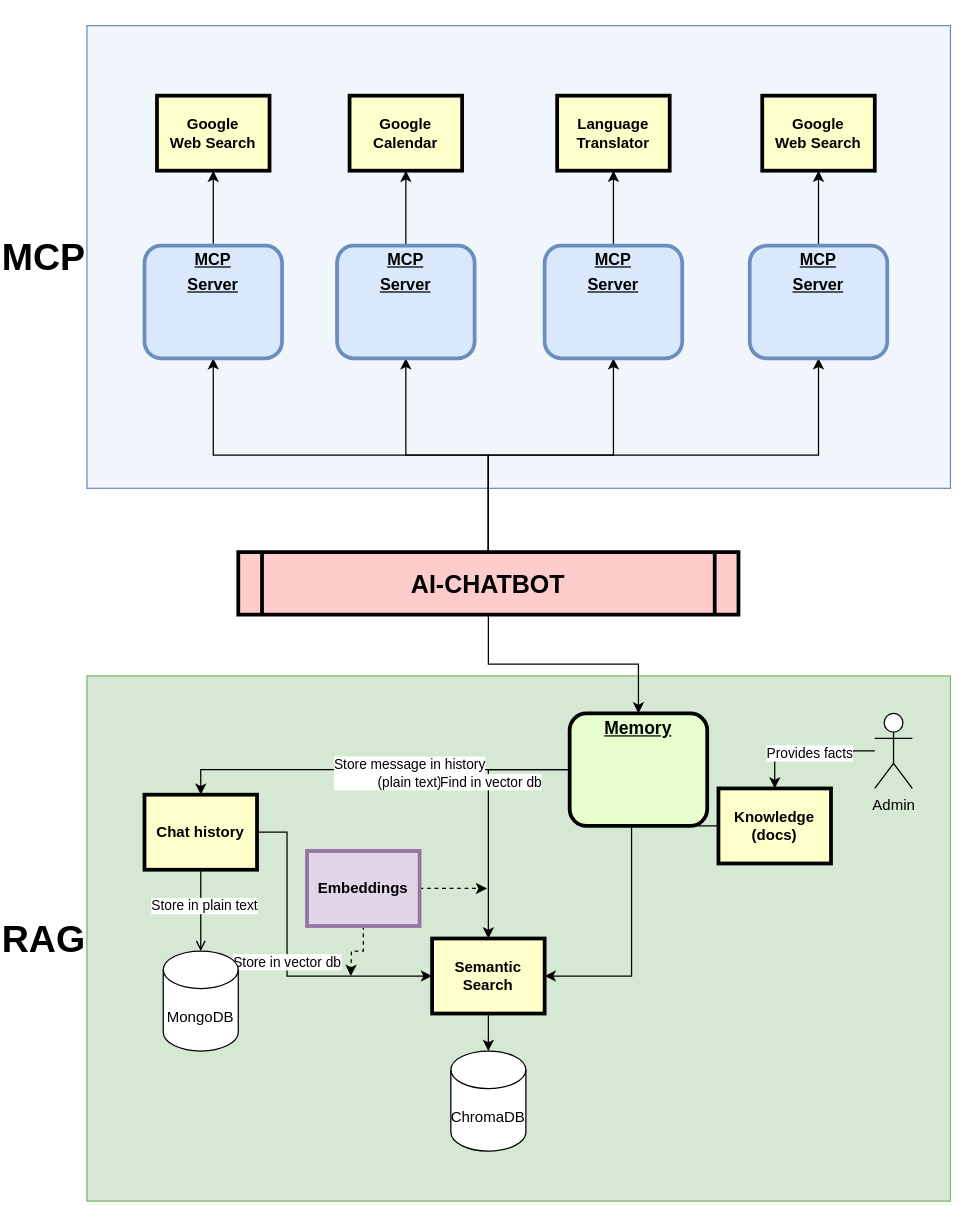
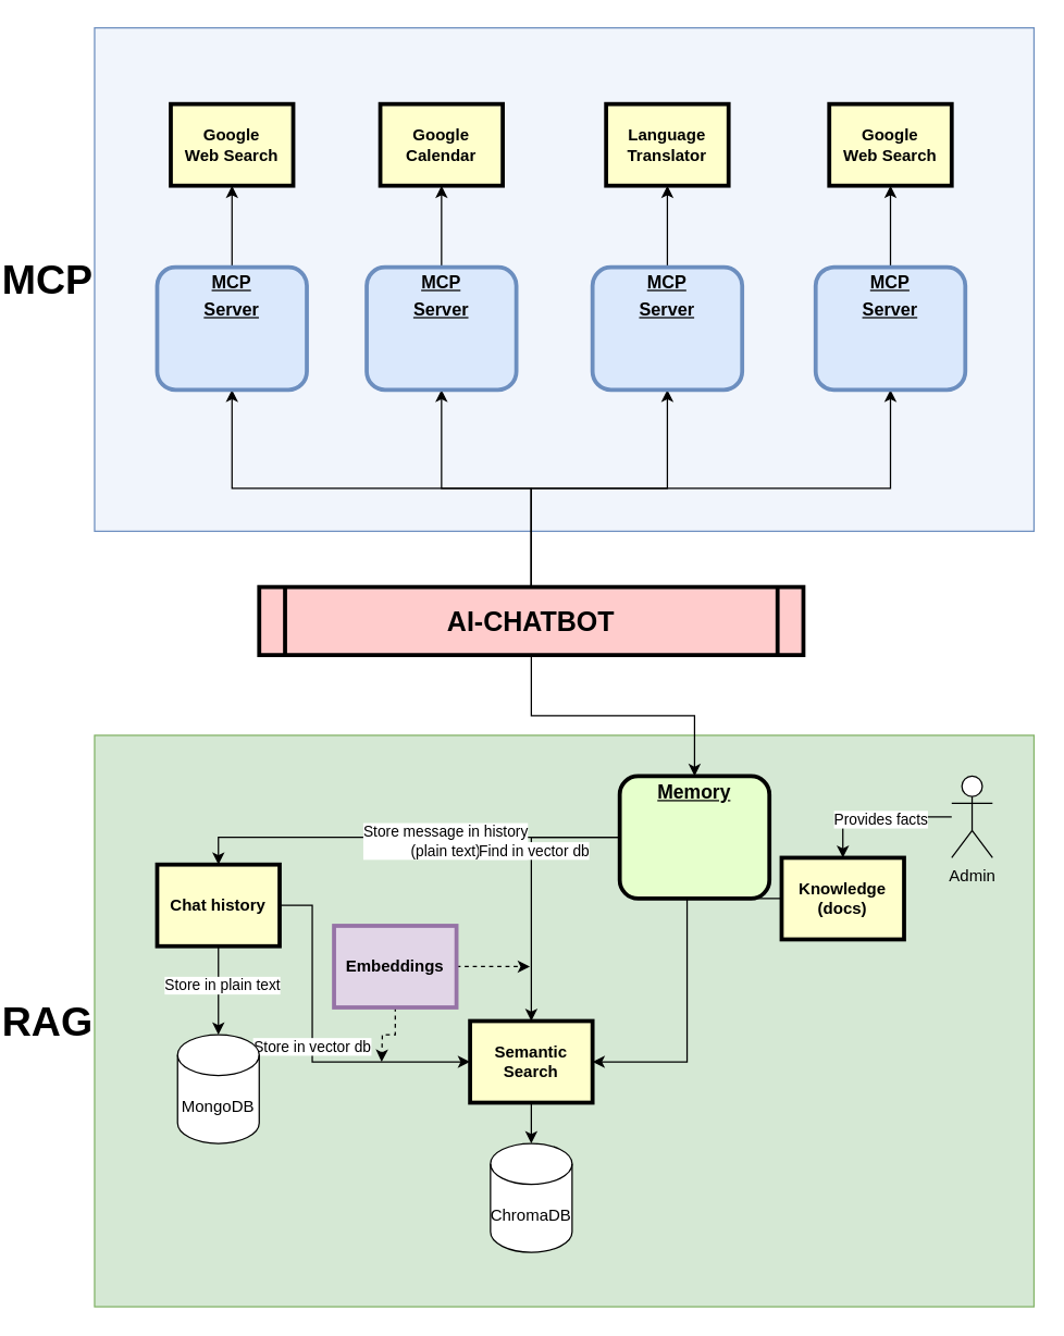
  <mxCell id="0" />
  <mxCell id="1" parent="0" />
  <mxCell id="2" value="MCP" style="rounded=0;whiteSpace=wrap;html=1;labelPosition=left;verticalLabelPosition=middle;align=right;verticalAlign=middle;textShadow=0;fontSize=30;fontStyle=1;fillColor=#F1F5FC;strokeColor=#6c8ebf;" parent="1" vertex="1"><mxGeometry x="20" y="20" width="690.5" height="370" as="geometry" /></mxCell>
  <mxCell id="3" value="RAG" style="rounded=0;whiteSpace=wrap;html=1;labelPosition=left;verticalLabelPosition=middle;align=right;verticalAlign=middle;textShadow=0;fontSize=30;fontStyle=1;fillColor=#D5E8D4;strokeColor=#82b366;" parent="1" vertex="1"><mxGeometry x="20" y="540" width="690.5" height="420" as="geometry" /></mxCell>
  <mxCell id="4" style="edgeStyle=orthogonalEdgeStyle;rounded=0;orthogonalLoop=1;jettySize=auto;html=1;entryX=0.5;entryY=0;entryDx=0;entryDy=0;" parent="1" source="9" target="14" edge="1"><mxGeometry relative="1" as="geometry" /></mxCell>
  <mxCell id="5" style="edgeStyle=orthogonalEdgeStyle;rounded=0;orthogonalLoop=1;jettySize=auto;html=1;entryX=0.5;entryY=1;entryDx=0;entryDy=0;" parent="1" source="9" target="32" edge="1"><mxGeometry relative="1" as="geometry" /></mxCell>
  <mxCell id="6" style="edgeStyle=orthogonalEdgeStyle;rounded=0;orthogonalLoop=1;jettySize=auto;html=1;exitX=0.5;exitY=0;exitDx=0;exitDy=0;entryX=0.5;entryY=1;entryDx=0;entryDy=0;" parent="1" source="9" target="35" edge="1"><mxGeometry relative="1" as="geometry" /></mxCell>
  <mxCell id="7" style="edgeStyle=orthogonalEdgeStyle;rounded=0;orthogonalLoop=1;jettySize=auto;html=1;exitX=0.5;exitY=0;exitDx=0;exitDy=0;entryX=0.5;entryY=1;entryDx=0;entryDy=0;" parent="1" source="9" target="38" edge="1"><mxGeometry relative="1" as="geometry" /></mxCell>
  <mxCell id="8" style="edgeStyle=orthogonalEdgeStyle;rounded=0;orthogonalLoop=1;jettySize=auto;html=1;exitX=0.5;exitY=0;exitDx=0;exitDy=0;" parent="1" source="9" target="41" edge="1"><mxGeometry relative="1" as="geometry" /></mxCell>
- <mxCell id="9" value="AI-CHATBOT" style="shape=process;whiteSpace=wrap;align=center;verticalAlign=middle;size=0.048;fontStyle=1;strokeWidth=3;fillColor=#FFCCCC;fontSize=20;" parent="1" vertex="1"><mxGeometry x="141" y="441" width="400" height="50" as="geometry" /></mxCell>
+ <mxCell id="9" value="AI-CHATBOT" style="shape=process;whiteSpace=wrap;align=center;verticalAlign=middle;size=0.048;fontStyle=1;strokeWidth=3;fillColor=#FFCCCC;fontSize=20;" parent="1" vertex="1"><mxGeometry x="141" y="431" width="400" height="50" as="geometry" /></mxCell>
  <mxCell id="10" value="" style="edgeStyle=orthogonalEdgeStyle;rounded=0;orthogonalLoop=1;jettySize=auto;html=1;entryX=0.5;entryY=0;entryDx=0;entryDy=0;" parent="1" source="14" target="18" edge="1"><mxGeometry relative="1" as="geometry"><mxPoint x="311" y="675" as="targetPoint" /></mxGeometry></mxCell>
  <mxCell id="11" value="Store message in history&lt;div&gt;(plain text)&lt;/div&gt;" style="edgeLabel;html=1;align=center;verticalAlign=middle;resizable=0;points=[];" parent="10" vertex="1" connectable="0"><mxGeometry x="-0.179" y="2" relative="1" as="geometry"><mxPoint as="offset" /></mxGeometry></mxCell>
  <mxCell id="12" style="edgeStyle=orthogonalEdgeStyle;rounded=0;orthogonalLoop=1;jettySize=auto;html=1;entryX=0.5;entryY=0;entryDx=0;entryDy=0;" parent="1" source="14" target="20" edge="1"><mxGeometry relative="1" as="geometry" /></mxCell>
  <mxCell id="13" value="Find in vector db" style="edgeLabel;html=1;align=center;verticalAlign=middle;resizable=0;points=[];" parent="12" vertex="1" connectable="0"><mxGeometry x="-0.26" y="1" relative="1" as="geometry"><mxPoint as="offset" /></mxGeometry></mxCell>
  <mxCell id="14" value="&lt;p style=&quot;margin: 0px; margin-top: 4px; text-align: center; text-decoration: underline;&quot;&gt;Memory&lt;/p&gt;" style="verticalAlign=middle;align=center;overflow=fill;fontSize=14;fontFamily=Helvetica;html=1;rounded=1;fontStyle=1;strokeWidth=3;fillColor=#E6FFCC" parent="1" vertex="1"><mxGeometry x="406" y="570" width="110" height="90" as="geometry" /></mxCell>
- <mxCell id="15" style="edgeStyle=orthogonalEdgeStyle;rounded=0;orthogonalLoop=1;jettySize=auto;html=1;endArrow=open;" parent="1" source="18" target="19" edge="1"><mxGeometry relative="1" as="geometry" /></mxCell>
+ <mxCell id="15" style="edgeStyle=orthogonalEdgeStyle;rounded=0;orthogonalLoop=1;jettySize=auto;html=1;" parent="1" source="18" target="19" edge="1"><mxGeometry relative="1" as="geometry" /></mxCell>
  <mxCell id="16" value="Store in plain text" style="edgeLabel;html=1;align=center;verticalAlign=middle;resizable=0;points=[];" parent="15" vertex="1" connectable="0"><mxGeometry x="-0.139" y="2" relative="1" as="geometry"><mxPoint as="offset" /></mxGeometry></mxCell>
  <mxCell id="17" value="Store in vector db" style="edgeStyle=orthogonalEdgeStyle;rounded=0;orthogonalLoop=1;jettySize=auto;html=1;entryX=0;entryY=0.5;entryDx=0;entryDy=0;" parent="1" source="18" target="20" edge="1"><mxGeometry relative="1" as="geometry"><Array as="points"><mxPoint x="180" y="665" /><mxPoint x="180" y="780" /></Array></mxGeometry></mxCell>
  <mxCell id="18" value="Chat history" style="whiteSpace=wrap;align=center;verticalAlign=middle;fontStyle=1;strokeWidth=3;fillColor=#FFFFCC" parent="1" vertex="1"><mxGeometry x="66" y="635" width="90" height="60" as="geometry" /></mxCell>
  <mxCell id="19" value="MongoDB" style="shape=cylinder3;whiteSpace=wrap;html=1;boundedLbl=1;backgroundOutline=1;size=15;" parent="1" vertex="1"><mxGeometry x="81" y="760" width="60" height="80" as="geometry" /></mxCell>
  <mxCell id="20" value="Semantic Search" style="whiteSpace=wrap;align=center;verticalAlign=middle;fontStyle=1;strokeWidth=3;fillColor=#FFFFCC" parent="1" vertex="1"><mxGeometry x="296" y="750" width="90" height="60" as="geometry" /></mxCell>
  <mxCell id="21" style="edgeStyle=orthogonalEdgeStyle;rounded=0;orthogonalLoop=1;jettySize=auto;html=1;entryX=1;entryY=0.5;entryDx=0;entryDy=0;" parent="1" source="22" target="20" edge="1"><mxGeometry relative="1" as="geometry" /></mxCell>
  <mxCell id="22" value="Knowledge&#10;(docs)" style="whiteSpace=wrap;align=center;verticalAlign=middle;fontStyle=1;strokeWidth=3;fillColor=#FFFFCC" parent="1" vertex="1"><mxGeometry x="525" y="630" width="90" height="60" as="geometry" /></mxCell>
  <mxCell id="23" value="ChromaDB" style="shape=cylinder3;whiteSpace=wrap;html=1;boundedLbl=1;backgroundOutline=1;size=15;" parent="1" vertex="1"><mxGeometry x="311" y="840" width="60" height="80" as="geometry" /></mxCell>
  <mxCell id="24" style="edgeStyle=orthogonalEdgeStyle;rounded=0;orthogonalLoop=1;jettySize=auto;html=1;dashed=1;" parent="1" source="26" edge="1"><mxGeometry relative="1" as="geometry"><mxPoint x="231" y="780" as="targetPoint" /></mxGeometry></mxCell>
  <mxCell id="25" style="edgeStyle=orthogonalEdgeStyle;rounded=0;orthogonalLoop=1;jettySize=auto;html=1;dashed=1;" parent="1" source="26" edge="1"><mxGeometry relative="1" as="geometry"><mxPoint x="340" y="710" as="targetPoint" /></mxGeometry></mxCell>
  <mxCell id="26" value="Embeddings" style="whiteSpace=wrap;align=center;verticalAlign=middle;fontStyle=1;strokeWidth=3;fillColor=#e1d5e7;strokeColor=#9673a6;" parent="1" vertex="1"><mxGeometry x="196" y="680" width="90" height="60" as="geometry" /></mxCell>
  <mxCell id="27" style="edgeStyle=orthogonalEdgeStyle;rounded=0;orthogonalLoop=1;jettySize=auto;html=1;entryX=0.5;entryY=0;entryDx=0;entryDy=0;entryPerimeter=0;" parent="1" source="20" target="23" edge="1"><mxGeometry relative="1" as="geometry" /></mxCell>
  <mxCell id="28" style="edgeStyle=orthogonalEdgeStyle;rounded=0;orthogonalLoop=1;jettySize=auto;html=1;entryX=0.5;entryY=0;entryDx=0;entryDy=0;" parent="1" source="30" target="22" edge="1"><mxGeometry relative="1" as="geometry" /></mxCell>
  <mxCell id="29" value="Provides facts" style="edgeLabel;html=1;align=center;verticalAlign=middle;resizable=0;points=[];" parent="28" vertex="1" connectable="0"><mxGeometry x="-0.036" y="1" relative="1" as="geometry"><mxPoint as="offset" /></mxGeometry></mxCell>
  <mxCell id="30" value="Admin" style="shape=umlActor;verticalLabelPosition=bottom;verticalAlign=top;html=1;outlineConnect=0;" parent="1" vertex="1"><mxGeometry x="650" y="570" width="30" height="60" as="geometry" /></mxCell>
  <mxCell id="31" style="edgeStyle=orthogonalEdgeStyle;rounded=0;orthogonalLoop=1;jettySize=auto;html=1;exitX=0.5;exitY=0;exitDx=0;exitDy=0;entryX=0.5;entryY=1;entryDx=0;entryDy=0;" parent="1" source="32" target="33" edge="1"><mxGeometry relative="1" as="geometry" /></mxCell>
  <mxCell id="32" value="&lt;p style=&quot;margin: 4px 0px 0px; text-decoration: underline;&quot;&gt;MCP&lt;/p&gt;&lt;p style=&quot;margin: 4px 0px 0px; text-decoration: underline;&quot;&gt;Server&lt;/p&gt;" style="verticalAlign=middle;align=center;overflow=fill;fontSize=13;fontFamily=Helvetica;html=1;rounded=1;fontStyle=1;strokeWidth=3;fillColor=#dae8fc;strokeColor=#6c8ebf;spacing=0;" parent="1" vertex="1"><mxGeometry x="66" y="196" width="110" height="90" as="geometry" /></mxCell>
  <mxCell id="33" value="Google&#10;Web Search" style="whiteSpace=wrap;align=center;verticalAlign=middle;fontStyle=1;strokeWidth=3;fillColor=#FFFFCC" parent="1" vertex="1"><mxGeometry x="76" y="76" width="90" height="60" as="geometry" /></mxCell>
  <mxCell id="34" style="edgeStyle=orthogonalEdgeStyle;rounded=0;orthogonalLoop=1;jettySize=auto;html=1;exitX=0.5;exitY=0;exitDx=0;exitDy=0;entryX=0.5;entryY=1;entryDx=0;entryDy=0;" parent="1" source="35" target="36" edge="1"><mxGeometry relative="1" as="geometry" /></mxCell>
  <mxCell id="35" value="&lt;p style=&quot;margin: 4px 0px 0px; text-decoration: underline;&quot;&gt;MCP&lt;/p&gt;&lt;p style=&quot;margin: 4px 0px 0px; text-decoration: underline;&quot;&gt;Server&lt;/p&gt;" style="verticalAlign=middle;align=center;overflow=fill;fontSize=13;fontFamily=Helvetica;html=1;rounded=1;fontStyle=1;strokeWidth=3;fillColor=#dae8fc;strokeColor=#6c8ebf;spacing=0;" parent="1" vertex="1"><mxGeometry x="220" y="196" width="110" height="90" as="geometry" /></mxCell>
  <mxCell id="36" value="Google&#10;Calendar" style="whiteSpace=wrap;align=center;verticalAlign=middle;fontStyle=1;strokeWidth=3;fillColor=#FFFFCC" parent="1" vertex="1"><mxGeometry x="230" y="76" width="90" height="60" as="geometry" /></mxCell>
  <mxCell id="37" style="edgeStyle=orthogonalEdgeStyle;rounded=0;orthogonalLoop=1;jettySize=auto;html=1;exitX=0.5;exitY=0;exitDx=0;exitDy=0;entryX=0.5;entryY=1;entryDx=0;entryDy=0;" parent="1" source="38" target="39" edge="1"><mxGeometry relative="1" as="geometry" /></mxCell>
  <mxCell id="38" value="&lt;p style=&quot;margin: 4px 0px 0px; text-decoration: underline;&quot;&gt;MCP&lt;/p&gt;&lt;p style=&quot;margin: 4px 0px 0px; text-decoration: underline;&quot;&gt;Server&lt;/p&gt;" style="verticalAlign=middle;align=center;overflow=fill;fontSize=13;fontFamily=Helvetica;html=1;rounded=1;fontStyle=1;strokeWidth=3;fillColor=#dae8fc;strokeColor=#6c8ebf;spacing=0;" parent="1" vertex="1"><mxGeometry x="386" y="196" width="110" height="90" as="geometry" /></mxCell>
  <mxCell id="39" value="Language&#10;Translator" style="whiteSpace=wrap;align=center;verticalAlign=middle;fontStyle=1;strokeWidth=3;fillColor=#FFFFCC" parent="1" vertex="1"><mxGeometry x="396" y="76" width="90" height="60" as="geometry" /></mxCell>
  <mxCell id="40" style="edgeStyle=orthogonalEdgeStyle;rounded=0;orthogonalLoop=1;jettySize=auto;html=1;exitX=0.5;exitY=0;exitDx=0;exitDy=0;entryX=0.5;entryY=1;entryDx=0;entryDy=0;" parent="1" source="41" target="42" edge="1"><mxGeometry relative="1" as="geometry" /></mxCell>
  <mxCell id="41" value="&lt;p style=&quot;margin: 4px 0px 0px; text-decoration: underline;&quot;&gt;MCP&lt;/p&gt;&lt;p style=&quot;margin: 4px 0px 0px; text-decoration: underline;&quot;&gt;Server&lt;/p&gt;" style="verticalAlign=middle;align=center;overflow=fill;fontSize=13;fontFamily=Helvetica;html=1;rounded=1;fontStyle=1;strokeWidth=3;fillColor=#dae8fc;strokeColor=#6c8ebf;spacing=0;" parent="1" vertex="1"><mxGeometry x="550" y="196" width="110" height="90" as="geometry" /></mxCell>
  <mxCell id="42" value="Google&#10;Web Search" style="whiteSpace=wrap;align=center;verticalAlign=middle;fontStyle=1;strokeWidth=3;fillColor=#FFFFCC" parent="1" vertex="1"><mxGeometry x="560" y="76" width="90" height="60" as="geometry" /></mxCell>
